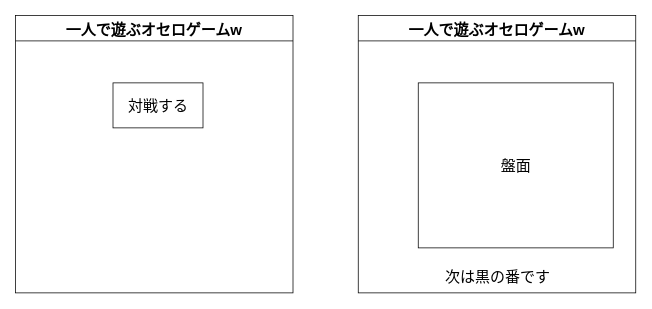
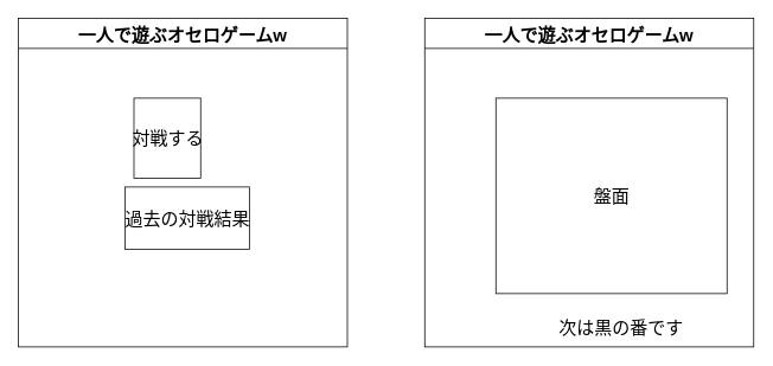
  <mxCell id="0" />
  <mxCell id="1" parent="0" />
  <mxCell id="2" value="&lt;font style=&quot;font-size: 20px;&quot;&gt;&lt;b&gt;一人で遊ぶオセロゲームw&lt;/b&gt;&lt;/font&gt;" style="rounded=0;whiteSpace=wrap;html=1;fillColor=none;verticalAlign=top;" vertex="1" parent="1"><mxGeometry x="20" y="20" width="370" height="370" as="geometry" /></mxCell>
  <mxCell id="3" value="" style="line;strokeWidth=1;fillColor=none;align=left;verticalAlign=middle;spacingTop=-1;spacingLeft=3;spacingRight=3;rotatable=0;labelPosition=right;points=[];portConstraint=eastwest;strokeColor=inherit;" vertex="1" parent="1"><mxGeometry x="20" y="50" width="370" height="8" as="geometry" /></mxCell>
- <mxCell id="4" value="対戦する" style="html=1;fontSize=20;fillColor=none;" vertex="1" parent="1"><mxGeometry x="150" y="110" width="120" height="60" as="geometry" /></mxCell>
+ <mxCell id="4" value="対戦する" style="html=1;fontSize=20;fillColor=none;" vertex="1" parent="1"><mxGeometry x="150" y="110" width="75" height="90" as="geometry" /></mxCell>
+ <mxCell id="5" value="過去の対戦結果" style="html=1;fontSize=20;fillColor=none;" vertex="1" parent="1"><mxGeometry x="140" y="210" width="140" height="70" as="geometry" /></mxCell>
  <mxCell id="6" value="&lt;font style=&quot;font-size: 20px;&quot;&gt;&lt;b&gt;一人で遊ぶオセロゲームw&lt;/b&gt;&lt;/font&gt;" style="rounded=0;whiteSpace=wrap;html=1;fillColor=none;verticalAlign=top;" vertex="1" parent="1"><mxGeometry x="477" y="20" width="370" height="370" as="geometry" /></mxCell>
  <mxCell id="7" value="" style="line;strokeWidth=1;fillColor=none;align=left;verticalAlign=middle;spacingTop=-1;spacingLeft=3;spacingRight=3;rotatable=0;labelPosition=right;points=[];portConstraint=eastwest;strokeColor=inherit;" vertex="1" parent="1"><mxGeometry x="477" y="50" width="370" height="8" as="geometry" /></mxCell>
  <mxCell id="8" value="盤面" style="html=1;fontSize=20;fillColor=none;" vertex="1" parent="1"><mxGeometry x="557" y="110" width="260" height="220" as="geometry" /></mxCell>
- <mxCell id="9" value="次は黒の番です" style="text;strokeColor=none;fillColor=none;align=left;verticalAlign=top;spacingLeft=4;spacingRight=4;overflow=hidden;rotatable=0;points=[[0,0.5],[1,0.5]];portConstraint=eastwest;fontSize=20;" vertex="1" parent="1"><mxGeometry x="587" y="350" width="190" height="26" as="geometry" /></mxCell>
+ <mxCell id="9" value="次は黒の番です" style="text;strokeColor=none;fillColor=none;align=left;verticalAlign=top;spacingLeft=4;spacingRight=4;overflow=hidden;rotatable=0;points=[[0,0.5],[1,0.5]];portConstraint=eastwest;fontSize=20;" vertex="1" parent="1"><mxGeometry x="622" y="350" width="190" height="26" as="geometry" /></mxCell>
